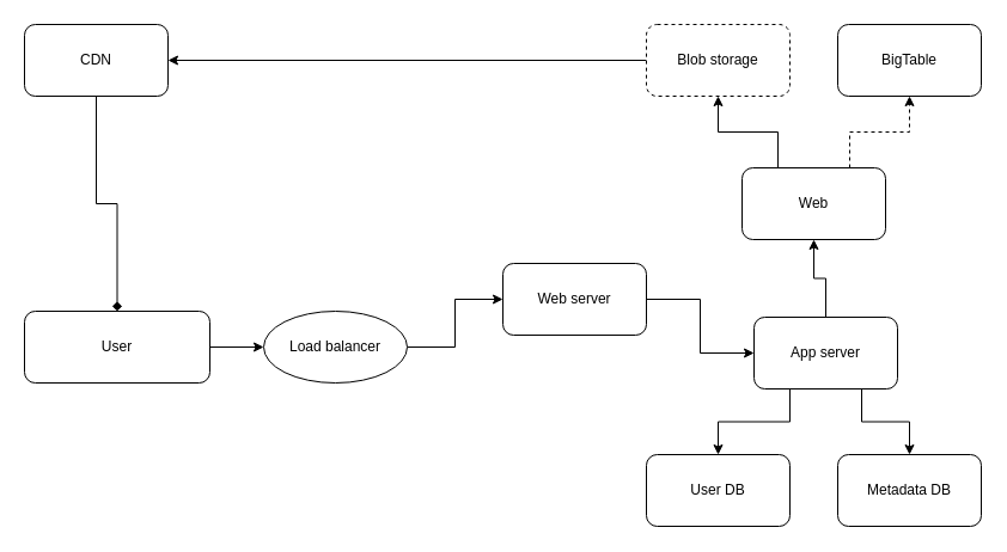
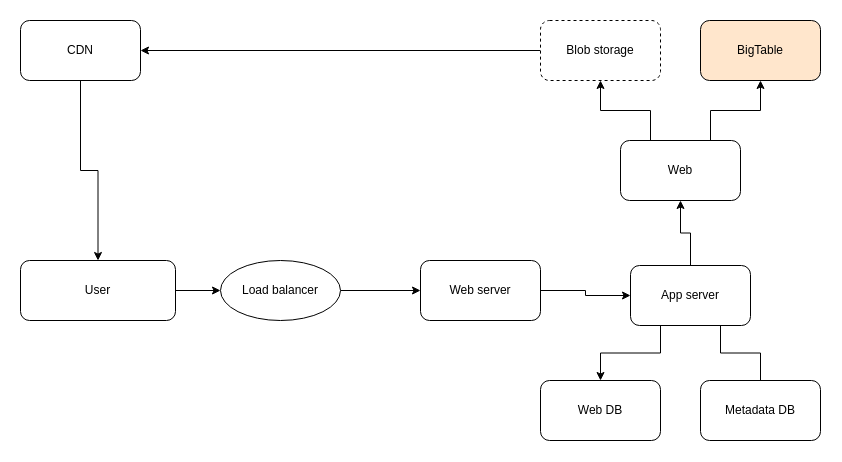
  <mxCell id="0" />
  <mxCell id="1" parent="0" />
  <mxCell id="2" style="edgeStyle=orthogonalEdgeStyle;rounded=0;orthogonalLoop=1;jettySize=auto;html=1;exitX=1;exitY=0.5;exitDx=0;exitDy=0;entryX=0;entryY=0.5;entryDx=0;entryDy=0;" edge="1" parent="1" source="3" target="5"><mxGeometry relative="1" as="geometry" /></mxCell>
  <mxCell id="3" value="User" style="rounded=1;whiteSpace=wrap;html=1;" vertex="1" parent="1"><mxGeometry x="20" y="260" width="155" height="60" as="geometry" /></mxCell>
  <mxCell id="4" style="edgeStyle=orthogonalEdgeStyle;rounded=0;orthogonalLoop=1;jettySize=auto;html=1;exitX=1;exitY=0.5;exitDx=0;exitDy=0;entryX=0;entryY=0.5;entryDx=0;entryDy=0;" edge="1" parent="1" source="5" target="7"><mxGeometry relative="1" as="geometry" /></mxCell>
  <mxCell id="5" value="Load balancer" style="ellipse;whiteSpace=wrap;html=1;" vertex="1" parent="1"><mxGeometry x="220" y="260" width="120" height="60" as="geometry" /></mxCell>
  <mxCell id="6" style="edgeStyle=orthogonalEdgeStyle;rounded=0;orthogonalLoop=1;jettySize=auto;html=1;exitX=1;exitY=0.5;exitDx=0;exitDy=0;entryX=0;entryY=0.5;entryDx=0;entryDy=0;" edge="1" parent="1" source="7" target="11"><mxGeometry relative="1" as="geometry" /></mxCell>
- <mxCell id="7" value="Web server" style="rounded=1;whiteSpace=wrap;html=1;" vertex="1" parent="1"><mxGeometry x="420" y="220" width="120" height="60" as="geometry" /></mxCell>
+ <mxCell id="7" value="Web server" style="rounded=1;whiteSpace=wrap;html=1;" vertex="1" parent="1"><mxGeometry x="420" y="260" width="120" height="60" as="geometry" /></mxCell>
  <mxCell id="8" style="edgeStyle=orthogonalEdgeStyle;rounded=0;orthogonalLoop=1;jettySize=auto;html=1;exitX=0.25;exitY=1;exitDx=0;exitDy=0;entryX=0.5;entryY=0;entryDx=0;entryDy=0;" edge="1" parent="1" source="11" target="12"><mxGeometry relative="1" as="geometry" /></mxCell>
- <mxCell id="9" style="edgeStyle=orthogonalEdgeStyle;rounded=0;orthogonalLoop=1;jettySize=auto;html=1;exitX=0.75;exitY=1;exitDx=0;exitDy=0;entryX=0.5;entryY=0;entryDx=0;entryDy=0;" edge="1" parent="1" source="11" target="13"><mxGeometry relative="1" as="geometry" /></mxCell>
+ <mxCell id="9" style="edgeStyle=orthogonalEdgeStyle;rounded=0;orthogonalLoop=1;jettySize=auto;html=1;exitX=0.75;exitY=1;exitDx=0;exitDy=0;entryX=0.5;entryY=0;entryDx=0;entryDy=0;endArrow=none;" edge="1" parent="1" source="11" target="13"><mxGeometry relative="1" as="geometry" /></mxCell>
  <mxCell id="10" style="edgeStyle=orthogonalEdgeStyle;rounded=0;orthogonalLoop=1;jettySize=auto;html=1;exitX=0.5;exitY=0;exitDx=0;exitDy=0;entryX=0.5;entryY=1;entryDx=0;entryDy=0;" edge="1" parent="1" source="11" target="16"><mxGeometry relative="1" as="geometry" /></mxCell>
  <mxCell id="11" value="App server" style="rounded=1;whiteSpace=wrap;html=1;" vertex="1" parent="1"><mxGeometry x="630" y="265" width="120" height="60" as="geometry" /></mxCell>
- <mxCell id="12" value="User DB" style="rounded=1;whiteSpace=wrap;html=1;" vertex="1" parent="1"><mxGeometry x="540" y="380" width="120" height="60" as="geometry" /></mxCell>
+ <mxCell id="12" value="Web DB" style="rounded=1;whiteSpace=wrap;html=1;" vertex="1" parent="1"><mxGeometry x="540" y="380" width="120" height="60" as="geometry" /></mxCell>
  <mxCell id="13" value="Metadata DB" style="rounded=1;whiteSpace=wrap;html=1;" vertex="1" parent="1"><mxGeometry x="700" y="380" width="120" height="60" as="geometry" /></mxCell>
- <mxCell id="14" style="edgeStyle=orthogonalEdgeStyle;rounded=0;orthogonalLoop=1;jettySize=auto;html=1;exitX=0.75;exitY=0;exitDx=0;exitDy=0;entryX=0.5;entryY=1;entryDx=0;entryDy=0;dashed=1;" edge="1" parent="1" source="16" target="19"><mxGeometry relative="1" as="geometry" /></mxCell>
+ <mxCell id="14" style="edgeStyle=orthogonalEdgeStyle;rounded=0;orthogonalLoop=1;jettySize=auto;html=1;exitX=0.75;exitY=0;exitDx=0;exitDy=0;entryX=0.5;entryY=1;entryDx=0;entryDy=0;" edge="1" parent="1" source="16" target="19"><mxGeometry relative="1" as="geometry" /></mxCell>
  <mxCell id="15" style="edgeStyle=orthogonalEdgeStyle;rounded=0;orthogonalLoop=1;jettySize=auto;html=1;exitX=0.25;exitY=0;exitDx=0;exitDy=0;entryX=0.5;entryY=1;entryDx=0;entryDy=0;" edge="1" parent="1" source="16" target="18"><mxGeometry relative="1" as="geometry" /></mxCell>
  <mxCell id="16" value="Web" style="rounded=1;whiteSpace=wrap;html=1;" vertex="1" parent="1"><mxGeometry x="620" y="140" width="120" height="60" as="geometry" /></mxCell>
  <mxCell id="17" style="edgeStyle=orthogonalEdgeStyle;rounded=0;orthogonalLoop=1;jettySize=auto;html=1;exitX=0;exitY=0.5;exitDx=0;exitDy=0;entryX=1;entryY=0.5;entryDx=0;entryDy=0;" edge="1" parent="1" source="18" target="21"><mxGeometry relative="1" as="geometry" /></mxCell>
  <mxCell id="18" value="Blob storage" style="rounded=1;whiteSpace=wrap;html=1;dashed=1;" vertex="1" parent="1"><mxGeometry x="540" y="20" width="120" height="60" as="geometry" /></mxCell>
- <mxCell id="19" value="BigTable" style="rounded=1;whiteSpace=wrap;html=1;" vertex="1" parent="1"><mxGeometry x="700" y="20" width="120" height="60" as="geometry" /></mxCell>
- <mxCell id="20" style="edgeStyle=orthogonalEdgeStyle;rounded=0;orthogonalLoop=1;jettySize=auto;html=1;exitX=0.5;exitY=1;exitDx=0;exitDy=0;endArrow=diamond;" edge="1" parent="1" source="21" target="3"><mxGeometry relative="1" as="geometry" /></mxCell>
+ <mxCell id="19" value="BigTable" style="rounded=1;whiteSpace=wrap;html=1;fillColor=#ffe6cc;" vertex="1" parent="1"><mxGeometry x="700" y="20" width="120" height="60" as="geometry" /></mxCell>
+ <mxCell id="20" style="edgeStyle=orthogonalEdgeStyle;rounded=0;orthogonalLoop=1;jettySize=auto;html=1;exitX=0.5;exitY=1;exitDx=0;exitDy=0;" edge="1" parent="1" source="21" target="3"><mxGeometry relative="1" as="geometry" /></mxCell>
  <mxCell id="21" value="CDN" style="rounded=1;whiteSpace=wrap;html=1;" vertex="1" parent="1"><mxGeometry x="20" y="20" width="120" height="60" as="geometry" /></mxCell>
